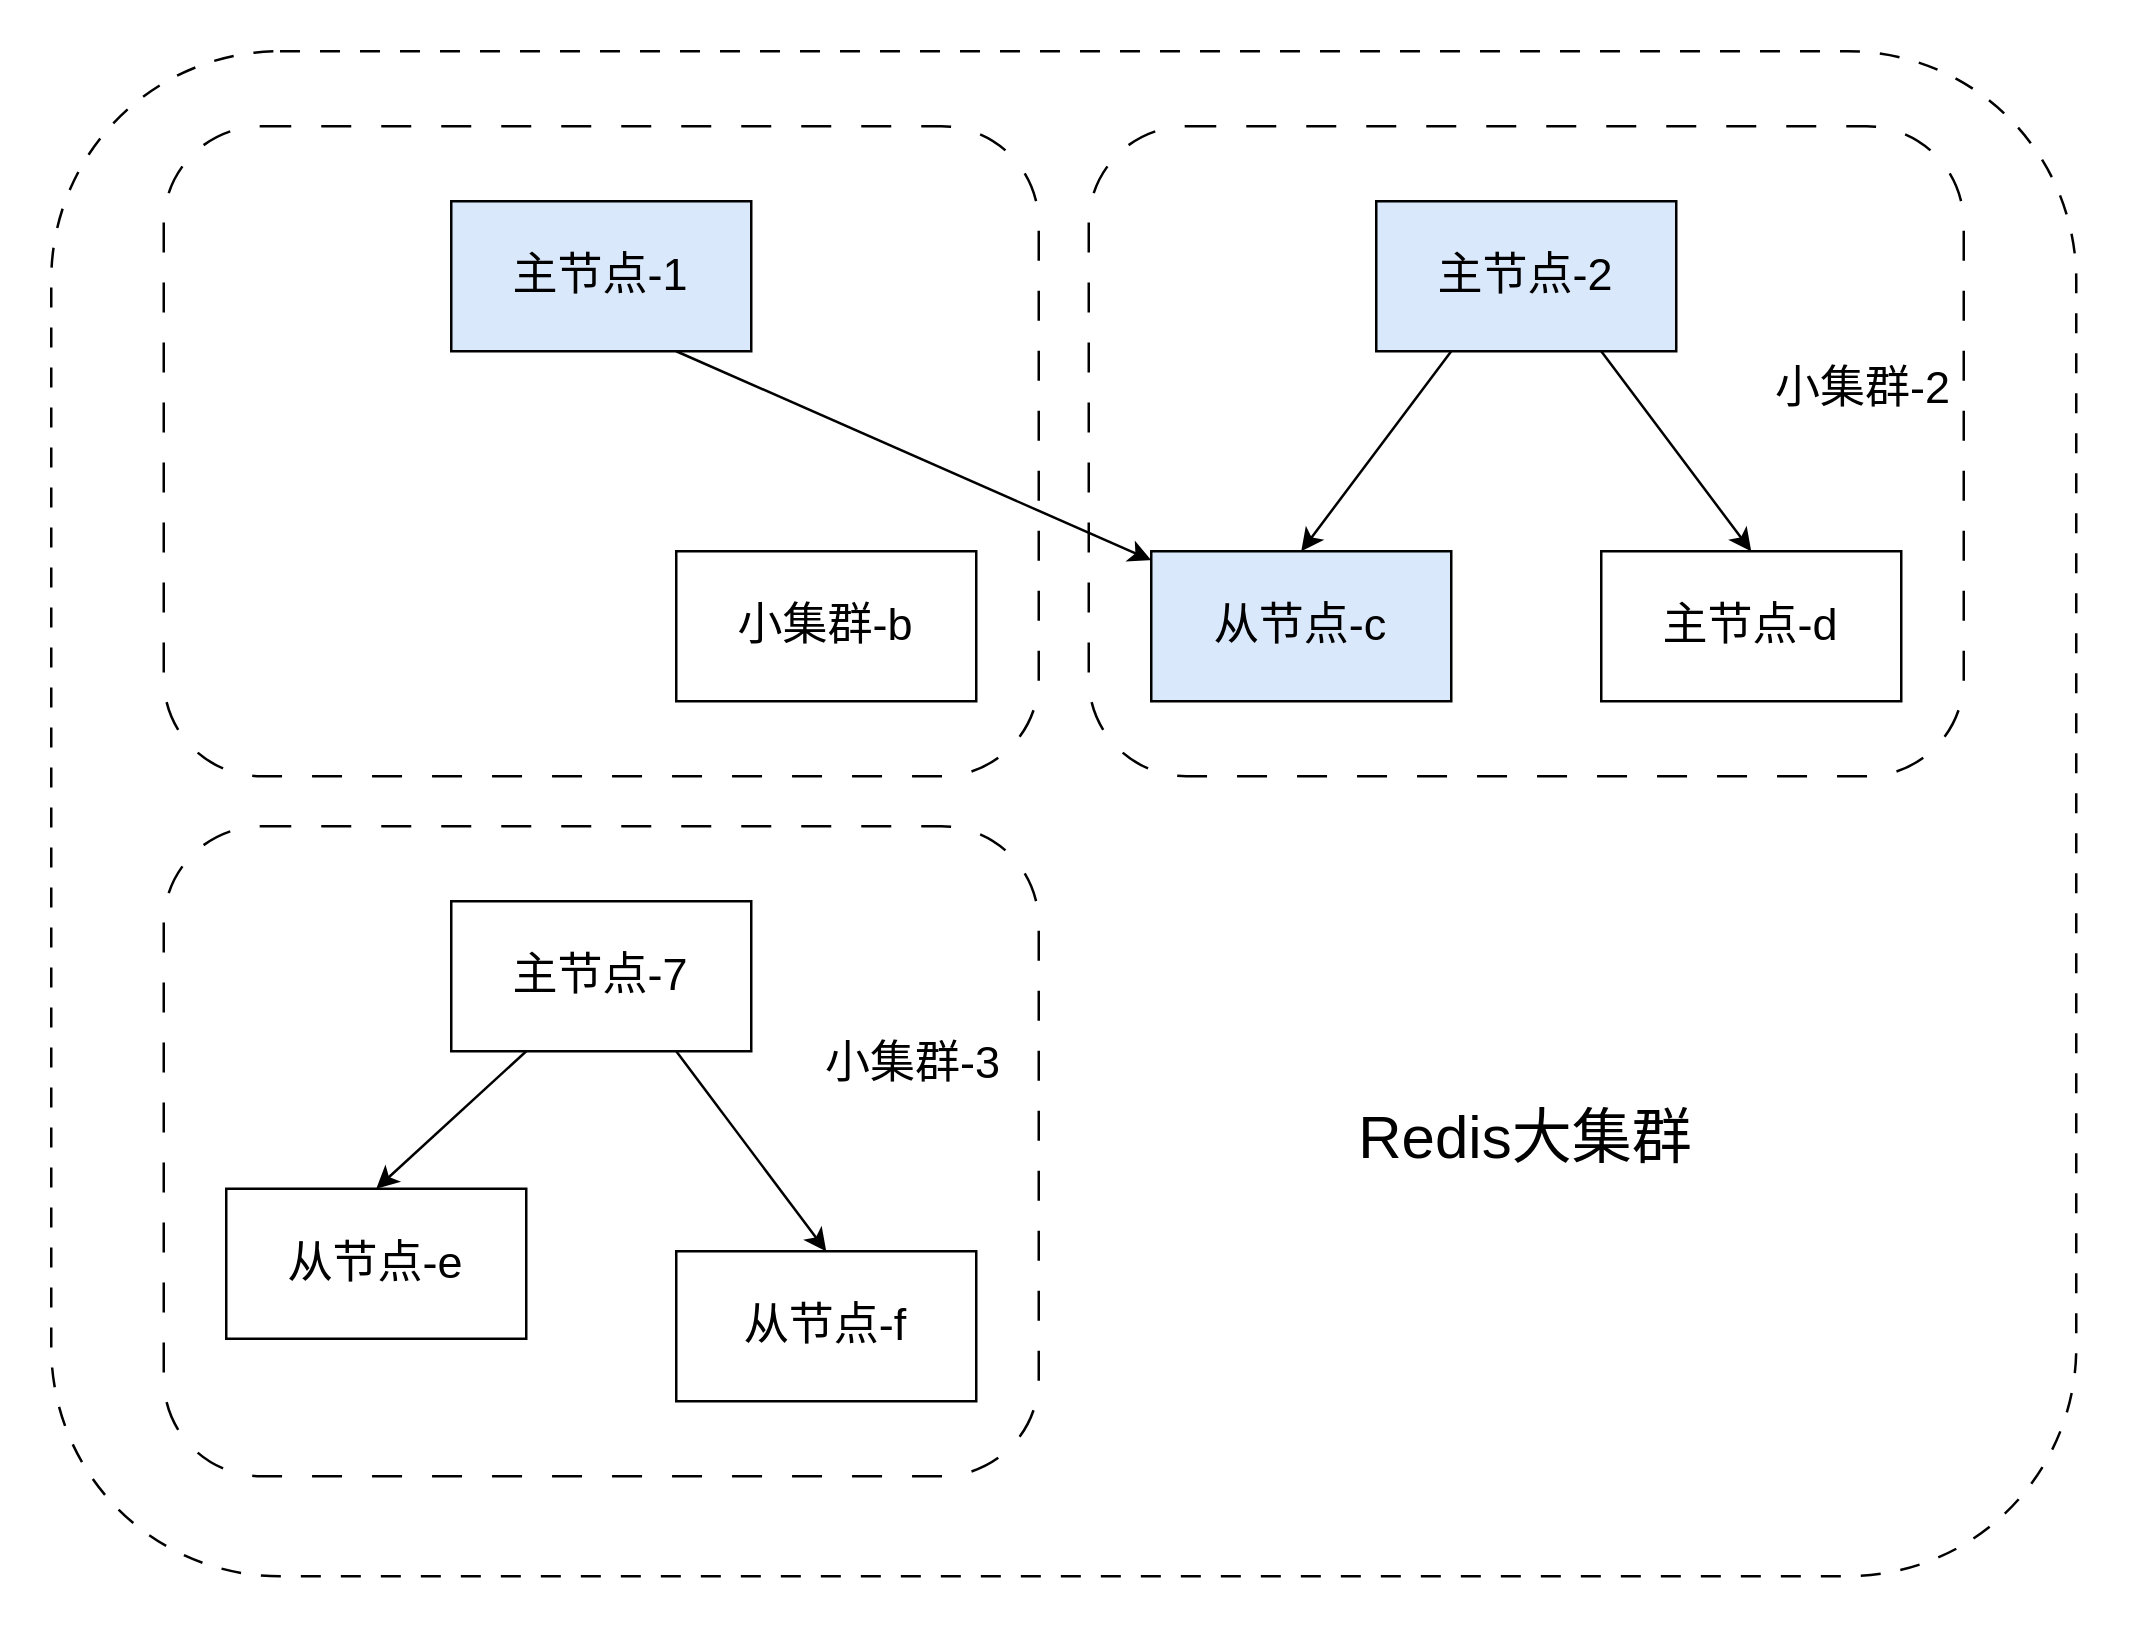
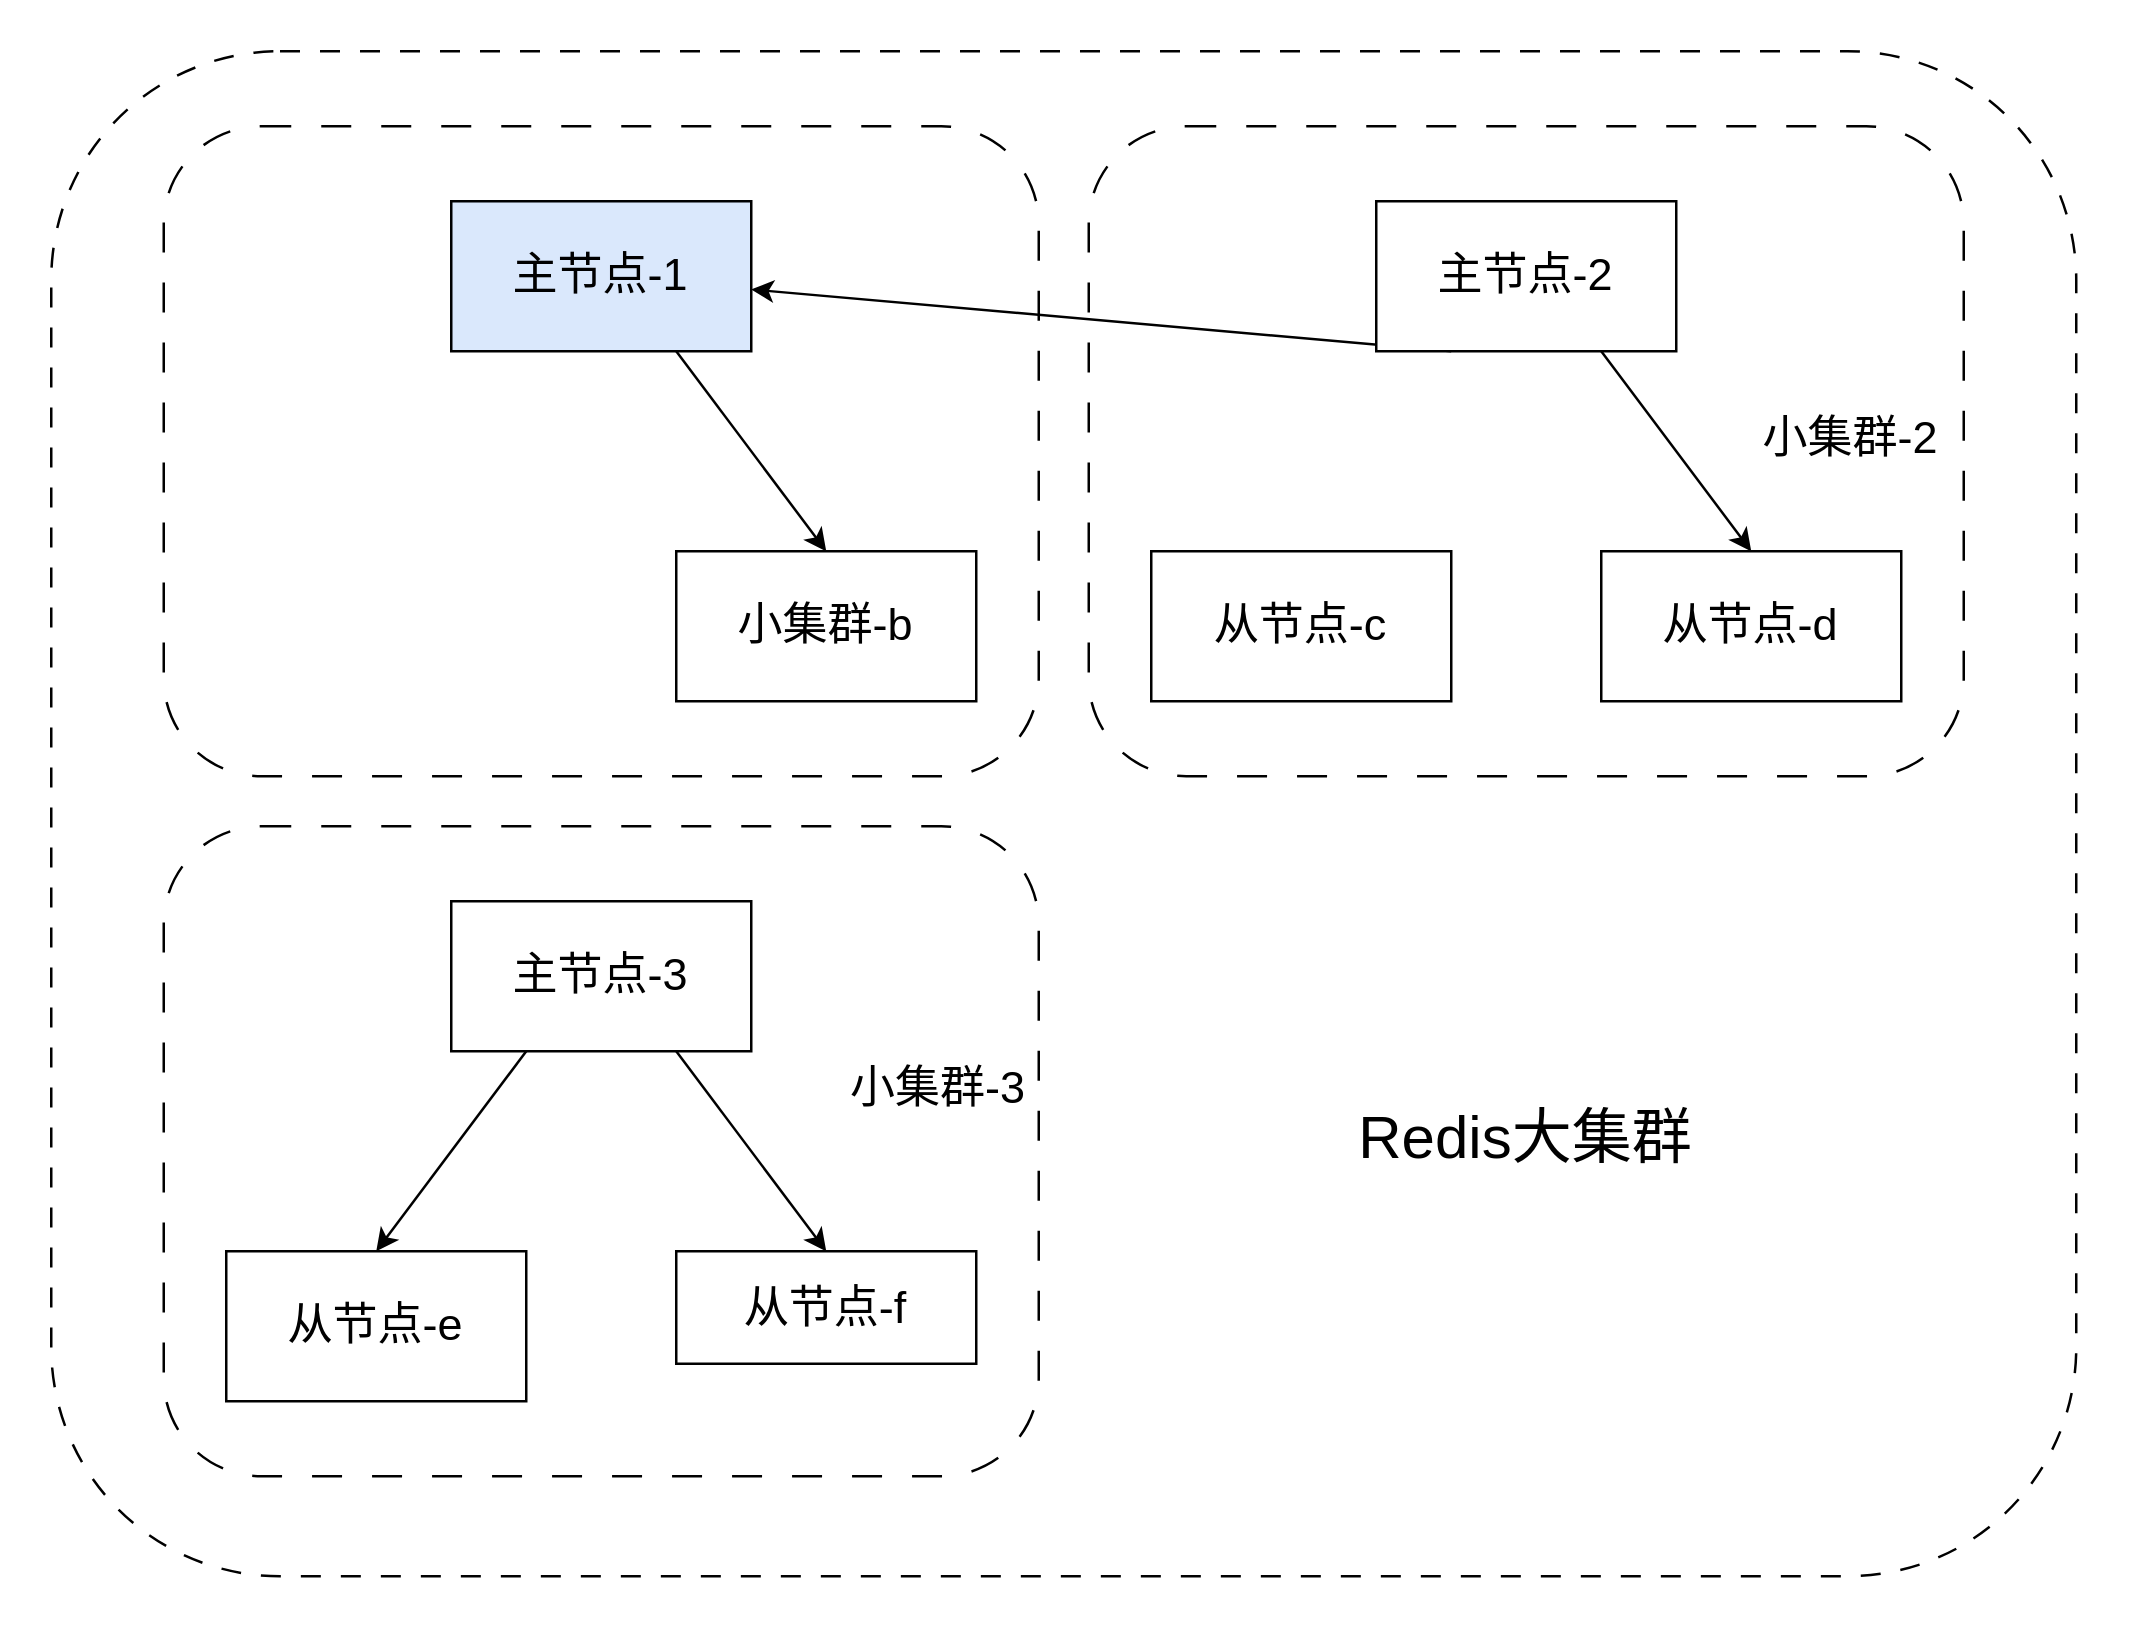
  <mxCell id="0" />
  <mxCell id="1" parent="0" />
  <mxCell id="2" value="" style="rounded=1;whiteSpace=wrap;html=1;dashed=1;fontSize=18;dashPattern=8 8;" vertex="1" parent="1"><mxGeometry x="20" y="20" width="810" height="610" as="geometry" /></mxCell>
  <mxCell id="3" value="" style="rounded=1;whiteSpace=wrap;html=1;fontSize=18;dashed=1;dashPattern=12 12;" vertex="1" parent="1"><mxGeometry x="65" y="330" width="350" height="260" as="geometry" /></mxCell>
  <mxCell id="4" value="" style="rounded=1;whiteSpace=wrap;html=1;fontSize=18;dashed=1;dashPattern=12 12;" vertex="1" parent="1"><mxGeometry x="435" y="50" width="350" height="260" as="geometry" /></mxCell>
  <mxCell id="5" value="" style="rounded=1;whiteSpace=wrap;html=1;fontSize=18;dashed=1;dashPattern=12 12;" vertex="1" parent="1"><mxGeometry x="65" y="50" width="350" height="260" as="geometry" /></mxCell>
- <mxCell id="6" style="edgeStyle=none;html=1;exitX=0.75;exitY=1;exitDx=0;exitDy=0;" edge="1" parent="1" source="7" target="12"><mxGeometry relative="1" as="geometry" /></mxCell>
+ <mxCell id="6" style="edgeStyle=none;html=1;exitX=0.75;exitY=1;exitDx=0;exitDy=0;entryX=0.5;entryY=0;entryDx=0;entryDy=0;" edge="1" parent="1" source="7" target="8"><mxGeometry relative="1" as="geometry" /></mxCell>
  <mxCell id="7" value="&lt;font style=&quot;font-size: 18px;&quot;&gt;主节点-1&lt;/font&gt;" style="rounded=0;whiteSpace=wrap;html=1;fillColor=#dae8fc;" vertex="1" parent="1"><mxGeometry x="180" y="80" width="120" height="60" as="geometry" /></mxCell>
  <mxCell id="8" value="&lt;font style=&quot;font-size: 18px;&quot;&gt;小集群-b&lt;/font&gt;" style="rounded=0;whiteSpace=wrap;html=1;" vertex="1" parent="1"><mxGeometry x="270" y="220" width="120" height="60" as="geometry" /></mxCell>
- <mxCell id="9" style="edgeStyle=none;html=1;exitX=0.25;exitY=1;exitDx=0;exitDy=0;entryX=0.5;entryY=0;entryDx=0;entryDy=0;" edge="1" parent="1" source="11" target="12"><mxGeometry relative="1" as="geometry" /></mxCell>
+ <mxCell id="9" style="edgeStyle=none;html=1;exitX=0.25;exitY=1;exitDx=0;exitDy=0;" edge="1" parent="1" source="11" target="7"><mxGeometry relative="1" as="geometry" /></mxCell>
  <mxCell id="10" style="edgeStyle=none;html=1;exitX=0.75;exitY=1;exitDx=0;exitDy=0;entryX=0.5;entryY=0;entryDx=0;entryDy=0;" edge="1" parent="1" source="11" target="13"><mxGeometry relative="1" as="geometry" /></mxCell>
- <mxCell id="11" value="&lt;font style=&quot;font-size: 18px;&quot;&gt;主节点-2&lt;/font&gt;" style="rounded=0;whiteSpace=wrap;html=1;fillColor=#dae8fc;" vertex="1" parent="1"><mxGeometry x="550" y="80" width="120" height="60" as="geometry" /></mxCell>
- <mxCell id="12" value="&lt;font style=&quot;font-size: 18px;&quot;&gt;从节点-c&lt;/font&gt;" style="rounded=0;whiteSpace=wrap;html=1;fillColor=#dae8fc;" vertex="1" parent="1"><mxGeometry x="460" y="220" width="120" height="60" as="geometry" /></mxCell>
- <mxCell id="13" value="&lt;font style=&quot;font-size: 18px;&quot;&gt;主节点-d&lt;/font&gt;" style="rounded=0;whiteSpace=wrap;html=1;" vertex="1" parent="1"><mxGeometry x="640" y="220" width="120" height="60" as="geometry" /></mxCell>
+ <mxCell id="11" value="&lt;font style=&quot;font-size: 18px;&quot;&gt;主节点-2&lt;/font&gt;" style="rounded=0;whiteSpace=wrap;html=1;" vertex="1" parent="1"><mxGeometry x="550" y="80" width="120" height="60" as="geometry" /></mxCell>
+ <mxCell id="12" value="&lt;font style=&quot;font-size: 18px;&quot;&gt;从节点-c&lt;/font&gt;" style="rounded=0;whiteSpace=wrap;html=1;" vertex="1" parent="1"><mxGeometry x="460" y="220" width="120" height="60" as="geometry" /></mxCell>
+ <mxCell id="13" value="&lt;font style=&quot;font-size: 18px;&quot;&gt;从节点-d&lt;/font&gt;" style="rounded=0;whiteSpace=wrap;html=1;" vertex="1" parent="1"><mxGeometry x="640" y="220" width="120" height="60" as="geometry" /></mxCell>
  <mxCell id="14" style="edgeStyle=none;html=1;exitX=0.25;exitY=1;exitDx=0;exitDy=0;entryX=0.5;entryY=0;entryDx=0;entryDy=0;" edge="1" parent="1" source="16" target="17"><mxGeometry relative="1" as="geometry" /></mxCell>
  <mxCell id="15" style="edgeStyle=none;html=1;exitX=0.75;exitY=1;exitDx=0;exitDy=0;entryX=0.5;entryY=0;entryDx=0;entryDy=0;" edge="1" parent="1" source="16" target="18"><mxGeometry relative="1" as="geometry" /></mxCell>
- <mxCell id="16" value="&lt;font style=&quot;font-size: 18px;&quot;&gt;主节点-7&lt;/font&gt;" style="rounded=0;whiteSpace=wrap;html=1;" vertex="1" parent="1"><mxGeometry x="180" y="360" width="120" height="60" as="geometry" /></mxCell>
- <mxCell id="17" value="&lt;font style=&quot;font-size: 18px;&quot;&gt;从节点-e&lt;/font&gt;" style="rounded=0;whiteSpace=wrap;html=1;" vertex="1" parent="1"><mxGeometry x="90" y="475" width="120" height="60" as="geometry" /></mxCell>
- <mxCell id="18" value="&lt;font style=&quot;font-size: 18px;&quot;&gt;从节点-f&lt;br&gt;&lt;/font&gt;" style="rounded=0;whiteSpace=wrap;html=1;" vertex="1" parent="1"><mxGeometry x="270" y="500" width="120" height="60" as="geometry" /></mxCell>
- <mxCell id="19" value="小集群-2" style="text;html=1;strokeColor=none;fillColor=none;align=center;verticalAlign=middle;whiteSpace=wrap;rounded=0;dashed=1;dashPattern=12 12;fontSize=18;" vertex="1" parent="1"><mxGeometry x="705" y="140" width="80" height="30" as="geometry" /></mxCell>
- <mxCell id="20" value="小集群-3" style="text;html=1;strokeColor=none;fillColor=none;align=center;verticalAlign=middle;whiteSpace=wrap;rounded=0;dashed=1;dashPattern=12 12;fontSize=18;" vertex="1" parent="1"><mxGeometry x="325" y="410" width="80" height="30" as="geometry" /></mxCell>
+ <mxCell id="16" value="&lt;font style=&quot;font-size: 18px;&quot;&gt;主节点-3&lt;/font&gt;" style="rounded=0;whiteSpace=wrap;html=1;" vertex="1" parent="1"><mxGeometry x="180" y="360" width="120" height="60" as="geometry" /></mxCell>
+ <mxCell id="17" value="&lt;font style=&quot;font-size: 18px;&quot;&gt;从节点-e&lt;/font&gt;" style="rounded=0;whiteSpace=wrap;html=1;" vertex="1" parent="1"><mxGeometry x="90" y="500" width="120" height="60" as="geometry" /></mxCell>
+ <mxCell id="18" value="&lt;font style=&quot;font-size: 18px;&quot;&gt;从节点-f&lt;br&gt;&lt;/font&gt;" style="rounded=0;whiteSpace=wrap;html=1;" vertex="1" parent="1"><mxGeometry x="270" y="500" width="120" height="45" as="geometry" /></mxCell>
+ <mxCell id="19" value="小集群-2" style="text;html=1;strokeColor=none;fillColor=none;align=center;verticalAlign=middle;whiteSpace=wrap;rounded=0;dashed=1;dashPattern=12 12;fontSize=18;" vertex="1" parent="1"><mxGeometry x="700" y="160" width="80" height="30" as="geometry" /></mxCell>
+ <mxCell id="20" value="小集群-3" style="text;html=1;strokeColor=none;fillColor=none;align=center;verticalAlign=middle;whiteSpace=wrap;rounded=0;dashed=1;dashPattern=12 12;fontSize=18;" vertex="1" parent="1"><mxGeometry x="335" y="420" width="80" height="30" as="geometry" /></mxCell>
  <mxCell id="21" value="&lt;font style=&quot;font-size: 24px;&quot;&gt;Redis大集群&lt;/font&gt;" style="text;html=1;strokeColor=none;fillColor=none;align=center;verticalAlign=middle;whiteSpace=wrap;rounded=0;dashed=1;dashPattern=12 12;fontSize=18;" vertex="1" parent="1"><mxGeometry x="515" y="420" width="190" height="70" as="geometry" /></mxCell>
